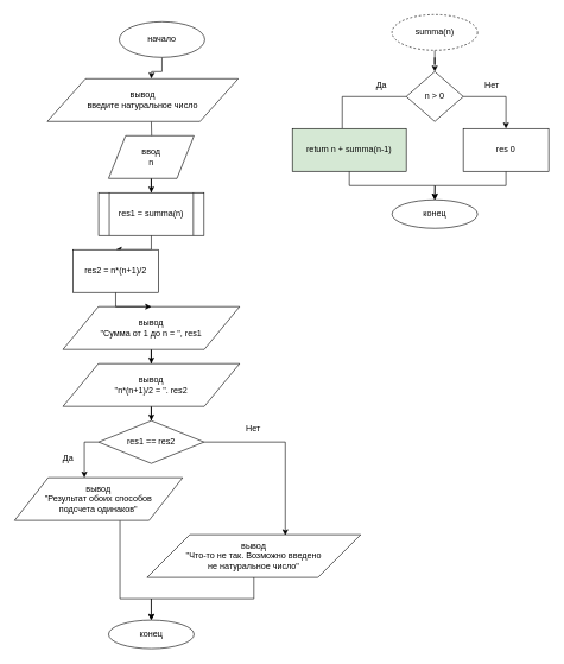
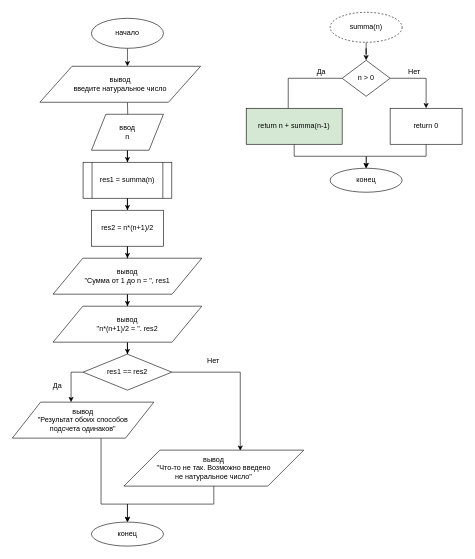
  <mxCell id="0" />
  <mxCell id="1" parent="0" />
  <mxCell id="2" value="" style="edgeStyle=orthogonalEdgeStyle;rounded=0;orthogonalLoop=1;jettySize=auto;html=1;" edge="1" parent="1" source="3"><mxGeometry relative="1" as="geometry"><mxPoint x="212" y="110" as="targetPoint" /></mxGeometry></mxCell>
- <mxCell id="3" value="начало" style="ellipse;whiteSpace=wrap;html=1;" vertex="1" parent="1"><mxGeometry x="167" y="30" width="120" height="50" as="geometry" /></mxCell>
+ <mxCell id="3" value="начало" style="ellipse;whiteSpace=wrap;html=1;" vertex="1" parent="1"><mxGeometry x="152" y="30" width="120" height="50" as="geometry" /></mxCell>
  <mxCell id="4" value="" style="edgeStyle=orthogonalEdgeStyle;rounded=0;orthogonalLoop=1;jettySize=auto;html=1;" edge="1" parent="1" target="7"><mxGeometry relative="1" as="geometry"><mxPoint x="212" y="170" as="sourcePoint" /></mxGeometry></mxCell>
  <mxCell id="5" value="&lt;div&gt;вывод&lt;/div&gt;&lt;div&gt;введите натуральное число&lt;br&gt;&lt;/div&gt;" style="shape=parallelogram;perimeter=parallelogramPerimeter;whiteSpace=wrap;html=1;" vertex="1" parent="1"><mxGeometry x="66" y="110" width="268" height="60" as="geometry" /></mxCell>
  <mxCell id="6" value="" style="edgeStyle=orthogonalEdgeStyle;rounded=0;orthogonalLoop=1;jettySize=auto;html=1;" edge="1" parent="1" source="7" target="9"><mxGeometry relative="1" as="geometry" /></mxCell>
  <mxCell id="7" value="&lt;div&gt;ввод&lt;/div&gt;&lt;div&gt;n&lt;br&gt;&lt;/div&gt;" style="shape=parallelogram;perimeter=parallelogramPerimeter;whiteSpace=wrap;html=1;" vertex="1" parent="1"><mxGeometry x="152" y="190" width="120" height="60" as="geometry" /></mxCell>
  <mxCell id="8" value="" style="edgeStyle=orthogonalEdgeStyle;rounded=0;orthogonalLoop=1;jettySize=auto;html=1;" edge="1" parent="1" source="9" target="13"><mxGeometry relative="1" as="geometry" /></mxCell>
  <mxCell id="9" value="res1 = summa(n)" style="shape=process;whiteSpace=wrap;html=1;backgroundOutline=1;" vertex="1" parent="1"><mxGeometry x="138" y="270" width="148" height="60" as="geometry" /></mxCell>
  <mxCell id="10" value="" style="edgeStyle=orthogonalEdgeStyle;rounded=0;orthogonalLoop=1;jettySize=auto;html=1;" edge="1" parent="1" source="11" target="15"><mxGeometry relative="1" as="geometry" /></mxCell>
  <mxCell id="11" value="&lt;div&gt;вывод&lt;/div&gt;&lt;div&gt;&quot;Сумма от 1 до n = &quot;, res1&lt;/div&gt;" style="shape=parallelogram;perimeter=parallelogramPerimeter;whiteSpace=wrap;html=1;" vertex="1" parent="1"><mxGeometry x="88" y="430" width="248" height="60" as="geometry" /></mxCell>
  <mxCell id="12" value="" style="edgeStyle=orthogonalEdgeStyle;rounded=0;orthogonalLoop=1;jettySize=auto;html=1;" edge="1" parent="1" source="13" target="11"><mxGeometry relative="1" as="geometry" /></mxCell>
- <mxCell id="13" value="res2 = n*(n+1)/2" style="rounded=0;whiteSpace=wrap;html=1;" vertex="1" parent="1"><mxGeometry x="102" y="350" width="120" height="60" as="geometry" /></mxCell>
+ <mxCell id="13" value="res2 = n*(n+1)/2" style="rounded=0;whiteSpace=wrap;html=1;" vertex="1" parent="1"><mxGeometry x="152" y="350" width="120" height="60" as="geometry" /></mxCell>
  <mxCell id="14" value="" style="edgeStyle=orthogonalEdgeStyle;rounded=0;orthogonalLoop=1;jettySize=auto;html=1;" edge="1" parent="1" source="15" target="18"><mxGeometry relative="1" as="geometry" /></mxCell>
  <mxCell id="15" value="вывод&lt;br&gt;&quot;n*(n+1)/2 = &quot;. res2" style="shape=parallelogram;perimeter=parallelogramPerimeter;whiteSpace=wrap;html=1;" vertex="1" parent="1"><mxGeometry x="88" y="510" width="248" height="60" as="geometry" /></mxCell>
  <mxCell id="16" style="edgeStyle=orthogonalEdgeStyle;rounded=0;orthogonalLoop=1;jettySize=auto;html=1;exitX=0;exitY=0.5;exitDx=0;exitDy=0;entryX=0.25;entryY=0;entryDx=0;entryDy=0;" edge="1" parent="1" source="18"><mxGeometry relative="1" as="geometry"><mxPoint x="118" y="670" as="targetPoint" /></mxGeometry></mxCell>
  <mxCell id="17" style="edgeStyle=orthogonalEdgeStyle;rounded=0;orthogonalLoop=1;jettySize=auto;html=1;exitX=1;exitY=0.5;exitDx=0;exitDy=0;entryX=0.647;entryY=0.017;entryDx=0;entryDy=0;entryPerimeter=0;" edge="1" parent="1" source="18" target="22"><mxGeometry relative="1" as="geometry" /></mxCell>
  <mxCell id="18" value="res1 == res2" style="rhombus;whiteSpace=wrap;html=1;" vertex="1" parent="1"><mxGeometry x="138" y="590" width="148" height="60" as="geometry" /></mxCell>
  <mxCell id="19" style="edgeStyle=orthogonalEdgeStyle;rounded=0;orthogonalLoop=1;jettySize=auto;html=1;" edge="1" parent="1" source="20" target="23"><mxGeometry relative="1" as="geometry"><Array as="points"><mxPoint x="168" y="840" /><mxPoint x="212" y="840" /></Array></mxGeometry></mxCell>
  <mxCell id="20" value="&lt;div&gt;вывод&lt;/div&gt;&lt;div&gt;&quot;Результат обоих способов &lt;br&gt;&lt;/div&gt;&lt;div&gt;подсчета одинаков&quot;&lt;br&gt;&lt;/div&gt;" style="shape=parallelogram;perimeter=parallelogramPerimeter;whiteSpace=wrap;html=1;" vertex="1" parent="1"><mxGeometry x="20" y="670" width="236" height="60" as="geometry" /></mxCell>
  <mxCell id="21" style="edgeStyle=orthogonalEdgeStyle;rounded=0;orthogonalLoop=1;jettySize=auto;html=1;entryX=0.5;entryY=0;entryDx=0;entryDy=0;" edge="1" parent="1" source="22" target="23"><mxGeometry relative="1" as="geometry" /></mxCell>
  <mxCell id="22" value="&lt;div&gt;вывод&lt;/div&gt;&lt;div&gt;&quot;Что-то не так. Возможно введено &lt;br&gt;&lt;/div&gt;&lt;div&gt;не натуральное число&quot;&lt;br&gt;&lt;/div&gt;" style="shape=parallelogram;perimeter=parallelogramPerimeter;whiteSpace=wrap;html=1;" vertex="1" parent="1"><mxGeometry x="206" y="750" width="300" height="60" as="geometry" /></mxCell>
  <mxCell id="23" value="конец" style="ellipse;whiteSpace=wrap;html=1;" vertex="1" parent="1"><mxGeometry x="152" y="870" width="120" height="40" as="geometry" /></mxCell>
  <mxCell id="24" style="edgeStyle=orthogonalEdgeStyle;rounded=0;orthogonalLoop=1;jettySize=auto;html=1;exitX=0.5;exitY=1;exitDx=0;exitDy=0;" edge="1" parent="1" source="25" target="28"><mxGeometry relative="1" as="geometry" /></mxCell>
  <mxCell id="25" value="summa(n)" style="ellipse;whiteSpace=wrap;html=1;dashed=1;" vertex="1" parent="1"><mxGeometry x="550" y="20" width="120" height="50" as="geometry" /></mxCell>
  <mxCell id="26" style="edgeStyle=orthogonalEdgeStyle;rounded=0;orthogonalLoop=1;jettySize=auto;html=1;exitX=1;exitY=0.5;exitDx=0;exitDy=0;" edge="1" parent="1" source="28" target="34"><mxGeometry relative="1" as="geometry" /></mxCell>
  <mxCell id="27" style="edgeStyle=orthogonalEdgeStyle;rounded=0;orthogonalLoop=1;jettySize=auto;html=1;exitX=0;exitY=0.5;exitDx=0;exitDy=0;entryX=0.438;entryY=0;entryDx=0;entryDy=0;entryPerimeter=0;endArrow=none;" edge="1" parent="1" source="28" target="32"><mxGeometry relative="1" as="geometry" /></mxCell>
- <mxCell id="28" value="n &amp;gt; 0" style="rhombus;whiteSpace=wrap;html=1;" vertex="1" parent="1"><mxGeometry x="570" y="100" width="80" height="70" as="geometry" /></mxCell>
+ <mxCell id="28" value="n &amp;gt; 0" style="rhombus;whiteSpace=wrap;html=1;" vertex="1" parent="1"><mxGeometry x="570" y="100" width="80" height="60" as="geometry" /></mxCell>
  <mxCell id="29" value="Да" style="text;html=1;align=center;verticalAlign=middle;resizable=0;points=[];autosize=1;" vertex="1" parent="1"><mxGeometry x="80" y="633" width="30" height="20" as="geometry" /></mxCell>
  <mxCell id="30" value="Нет" style="text;html=1;align=center;verticalAlign=middle;resizable=0;points=[];autosize=1;" vertex="1" parent="1"><mxGeometry x="335" y="591" width="40" height="20" as="geometry" /></mxCell>
  <mxCell id="31" style="edgeStyle=orthogonalEdgeStyle;rounded=0;orthogonalLoop=1;jettySize=auto;html=1;exitX=0.5;exitY=1;exitDx=0;exitDy=0;" edge="1" parent="1" source="32" target="35"><mxGeometry relative="1" as="geometry" /></mxCell>
  <mxCell id="32" value="return n + summa(n-1)" style="rounded=0;whiteSpace=wrap;html=1;fillColor=#d5e8d4;" vertex="1" parent="1"><mxGeometry x="410" y="180" width="160" height="60" as="geometry" /></mxCell>
  <mxCell id="33" style="edgeStyle=orthogonalEdgeStyle;rounded=0;orthogonalLoop=1;jettySize=auto;html=1;exitX=0.5;exitY=1;exitDx=0;exitDy=0;" edge="1" parent="1" source="34"><mxGeometry relative="1" as="geometry"><mxPoint x="610" y="280" as="targetPoint" /></mxGeometry></mxCell>
- <mxCell id="34" value="res 0" style="rounded=0;whiteSpace=wrap;html=1;" vertex="1" parent="1"><mxGeometry x="650" y="180" width="120" height="60" as="geometry" /></mxCell>
+ <mxCell id="34" value="return 0" style="rounded=0;whiteSpace=wrap;html=1;" vertex="1" parent="1"><mxGeometry x="650" y="180" width="120" height="60" as="geometry" /></mxCell>
  <mxCell id="35" value="конец" style="ellipse;whiteSpace=wrap;html=1;" vertex="1" parent="1"><mxGeometry x="550" y="280" width="120" height="40" as="geometry" /></mxCell>
  <mxCell id="36" value="Да" style="text;html=1;align=center;verticalAlign=middle;resizable=0;points=[];autosize=1;" vertex="1" parent="1"><mxGeometry x="520" y="110" width="30" height="20" as="geometry" /></mxCell>
  <mxCell id="37" value="Нет" style="text;html=1;align=center;verticalAlign=middle;resizable=0;points=[];autosize=1;" vertex="1" parent="1"><mxGeometry x="670" y="110" width="40" height="20" as="geometry" /></mxCell>
